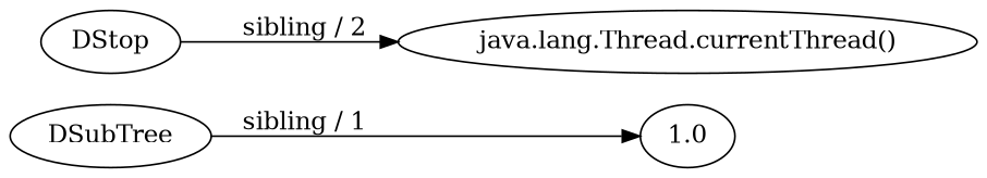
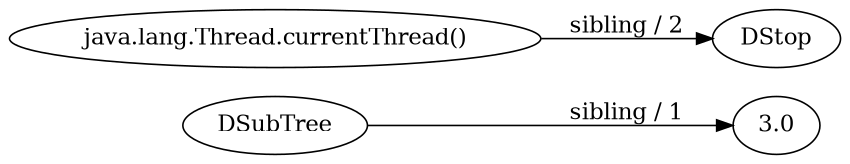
  digraph {
    rankdir=LR
    edge [constraint=true direction=LR]
-   n1 [label=1.0]
+   n1 [label=3.0]
    n2 [label=DSubTree]
    n3 [label="java.lang.Thread.currentThread()"]
    n4 [label=DStop]
    n2 -> n1 [label="sibling / 1"]
-   n4 -> n3 [label="sibling / 2"]
+   n3 -> n4 [label="sibling / 2"]
  }
